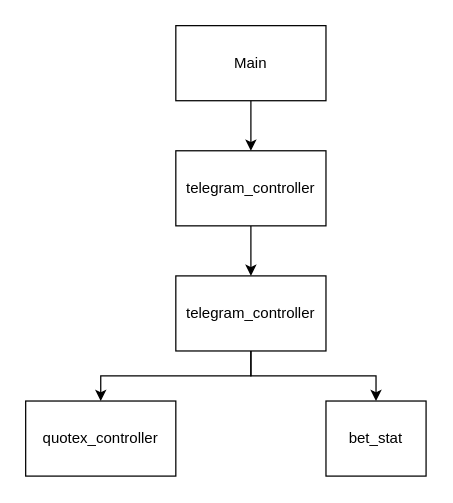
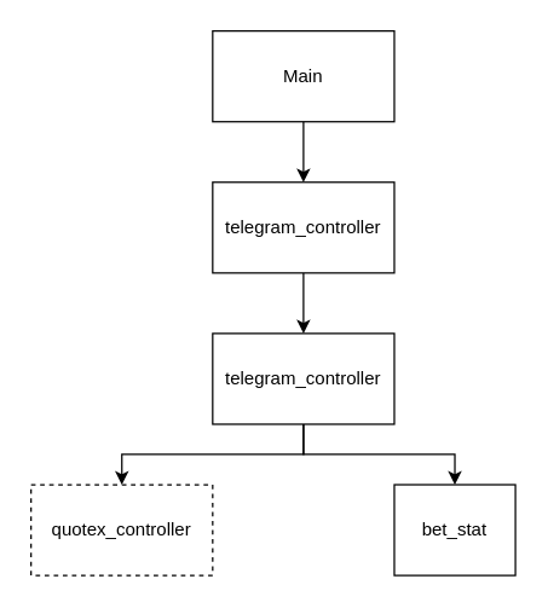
  <mxCell id="0" />
  <mxCell id="1" parent="0" />
  <mxCell id="2" value="" style="edgeStyle=orthogonalEdgeStyle;rounded=0;orthogonalLoop=1;jettySize=auto;html=1;" edge="1" parent="1" source="3" target="5"><mxGeometry relative="1" as="geometry" /></mxCell>
  <mxCell id="3" value="Main" style="rounded=0;whiteSpace=wrap;html=1;" vertex="1" parent="1"><mxGeometry x="140" y="20" width="120" height="60" as="geometry" /></mxCell>
  <mxCell id="4" value="" style="edgeStyle=orthogonalEdgeStyle;rounded=0;orthogonalLoop=1;jettySize=auto;html=1;" edge="1" parent="1" source="5" target="8"><mxGeometry relative="1" as="geometry" /></mxCell>
  <mxCell id="5" value="telegram_controller" style="rounded=0;whiteSpace=wrap;html=1;" vertex="1" parent="1"><mxGeometry x="140" y="120" width="120" height="60" as="geometry" /></mxCell>
  <mxCell id="6" style="edgeStyle=orthogonalEdgeStyle;rounded=0;orthogonalLoop=1;jettySize=auto;html=1;" edge="1" parent="1" source="8" target="9"><mxGeometry relative="1" as="geometry" /></mxCell>
  <mxCell id="7" style="edgeStyle=orthogonalEdgeStyle;rounded=0;orthogonalLoop=1;jettySize=auto;html=1;" edge="1" parent="1" source="8" target="10"><mxGeometry relative="1" as="geometry" /></mxCell>
  <mxCell id="8" value="telegram_controller" style="rounded=0;whiteSpace=wrap;html=1;" vertex="1" parent="1"><mxGeometry x="140" y="220" width="120" height="60" as="geometry" /></mxCell>
- <mxCell id="9" value="quotex_controller" style="rounded=0;whiteSpace=wrap;html=1;" vertex="1" parent="1"><mxGeometry x="20" y="320" width="120" height="60" as="geometry" /></mxCell>
+ <mxCell id="9" value="quotex_controller" style="rounded=0;whiteSpace=wrap;html=1;dashed=1;" vertex="1" parent="1"><mxGeometry x="20" y="320" width="120" height="60" as="geometry" /></mxCell>
  <mxCell id="10" value="bet_stat" style="rounded=0;whiteSpace=wrap;html=1;" vertex="1" parent="1"><mxGeometry x="260" y="320" width="80" height="60" as="geometry" /></mxCell>
